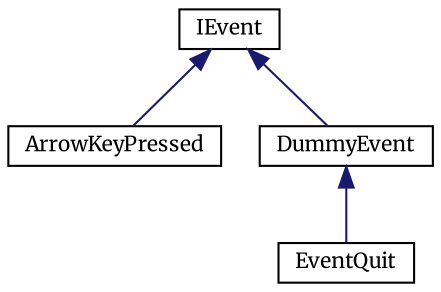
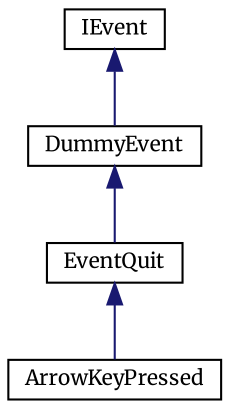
  digraph {
    fontname=Merriweather
    rankdir=TB
    node [color=black fillcolor=white fontname=Merriweather fontsize=10 shape=record style=filled]
    edge [color=midnightblue dir=back fontname=Merriweather fontsize=10 labelfontname=Helvetica labelfontsize=10 style=solid]
    n1 [height=0.2 label=IEvent width=0.4]
    n2 [height=0.2 label=ArrowKeyPressed width=0.4]
    n3 [height=0.2 label=DummyEvent width=0.4]
    n4 [height=0.2 label=EventQuit width=0.4]
-   n1 -> n2
+   n4 -> n2
    n1 -> n3
    n3 -> n4
  }
